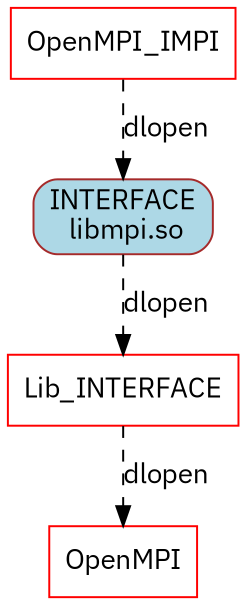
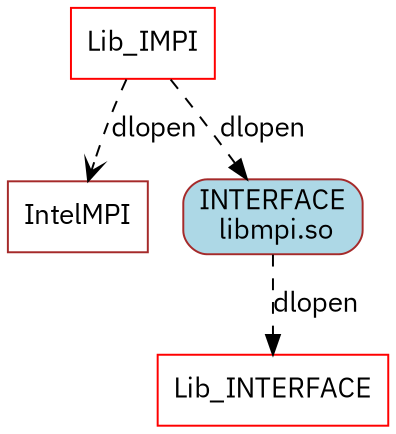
  digraph {
    fontname="IBM Plex Sans"
    rankdir=TB
    node [color=red fontname="IBM Plex Sans" shape=box]
    edge [arrowhead=normal fontname="IBM Plex Sans" style=dashed]
    n1 [label=Lib_INTERFACE]
-   n2 [label=OpenMPI]
-   n3 [label=OpenMPI_IMPI]
+   n3 [label=Lib_IMPI]
+   n4 [color=brown label=IntelMPI]
    n5 [color=brown fillcolor=lightblue label="INTERFACE\n libmpi.so" style="rounded,filled"]
-   n1 -> n2 [label=dlopen]
+   n3 -> n4 [arrowhead=vee label=dlopen]
    n3 -> n5 [label=dlopen]
    n5 -> n1 [label=dlopen]
  }
